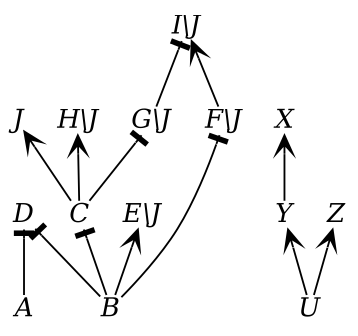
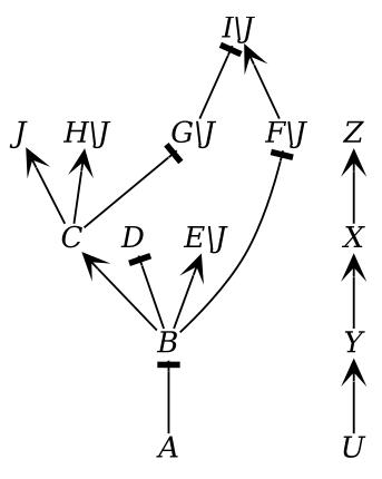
  digraph {
    rankdir=BT
    node [color=blue fontname="Times-Italic" fontsize=14 shape=plain]
    edge [arrowhead=vee fontsize=8]
    n1 [label=J]
    n2 [label=C]
    n3 [color=purple label="H\\J"]
    n4 [label="G\\J"]
    n5 [label="I\\J"]
    n6 [color=purple label=D]
    n7 [color=purple label=B]
    n8 [color=gray40 label="E\\J"]
    n9 [color=purple label="F\\J"]
    n10 [label=A]
    n11 [label=X]
    n12 [color=teal label=Y]
    n13 [color=teal label=Z]
    n14 [color=teal label=U]
    n2 -> n1
    n2 -> n3
    n2 -> n4 [arrowhead=tee]
    n4 -> n5 [arrowhead=tee]
-   n7 -> n2 [arrowhead=tee]
+   n7 -> n2
    n7 -> n6 [arrowhead=tee]
    n7 -> n8
    n7 -> n9 [arrowhead=tee]
    n9 -> n5
-   n10 -> n6 [arrowhead=tee]
+   n10 -> n7 [arrowhead=tee]
    n12 -> n11
    n14 -> n12
-   n14 -> n13
+   n11 -> n13
  }
